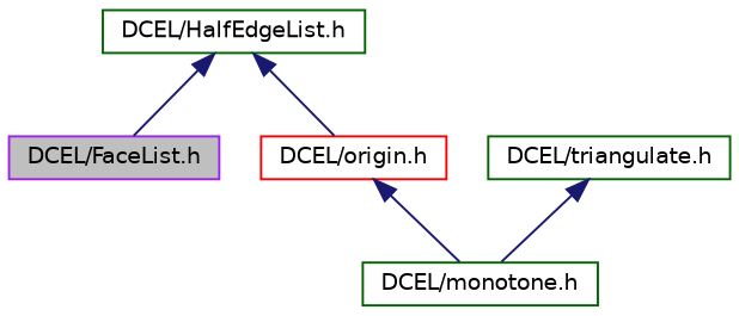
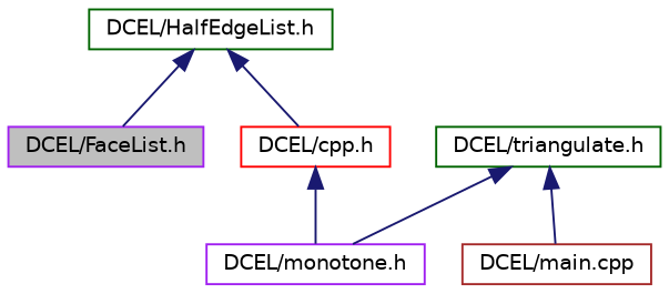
  digraph {
    node [color=purple fillcolor=white fontname=Helvetica fontsize=10 shape=record style=filled]
    edge [color=midnightblue dir=back fontname=Helvetica fontsize=10 labelfontname=Helvetica labelfontsize=10 style=solid]
    n1 [fillcolor=grey75 fontcolor=black height=0.2 label="DCEL/FaceList.h" width=0.4]
    n2 [color=darkgreen height=0.2 label="DCEL/HalfEdgeList.h" width=0.4]
-   n3 [color=red height=0.2 label="DCEL/origin.h" width=0.4]
-   n4 [color=darkgreen height=0.2 label="DCEL/monotone.h" width=0.4]
+   n3 [color=red height=0.2 label="DCEL/cpp.h" width=0.4]
+   n4 [height=0.2 label="DCEL/monotone.h" width=0.4]
    n5 [color=darkgreen height=0.2 label="DCEL/triangulate.h" width=0.4]
+   n6 [color=brown height=0.2 label="DCEL/main.cpp" width=0.4]
    n2 -> n1
    n2 -> n3
    n3 -> n4
    n5 -> n4
+   n5 -> n6
  }
